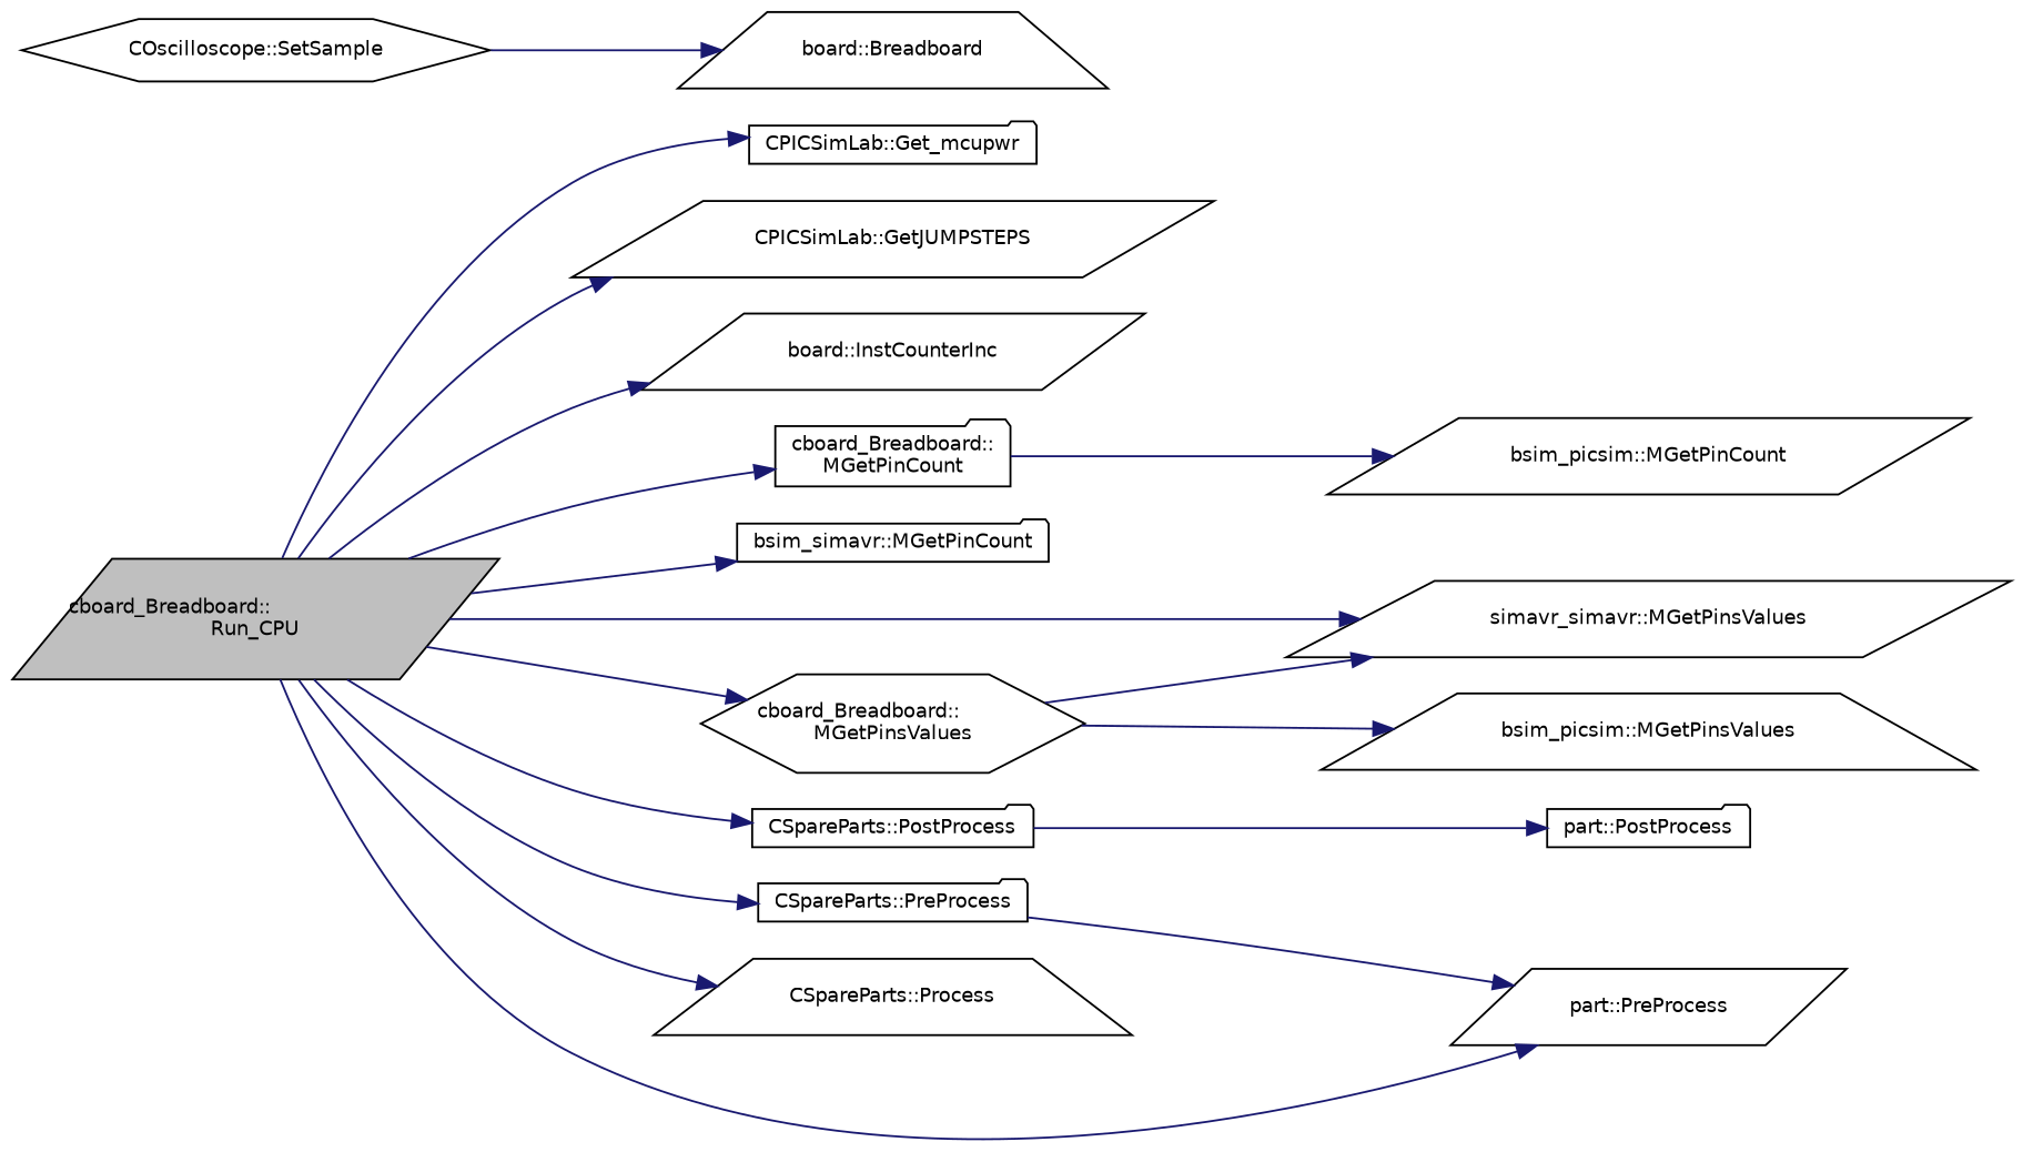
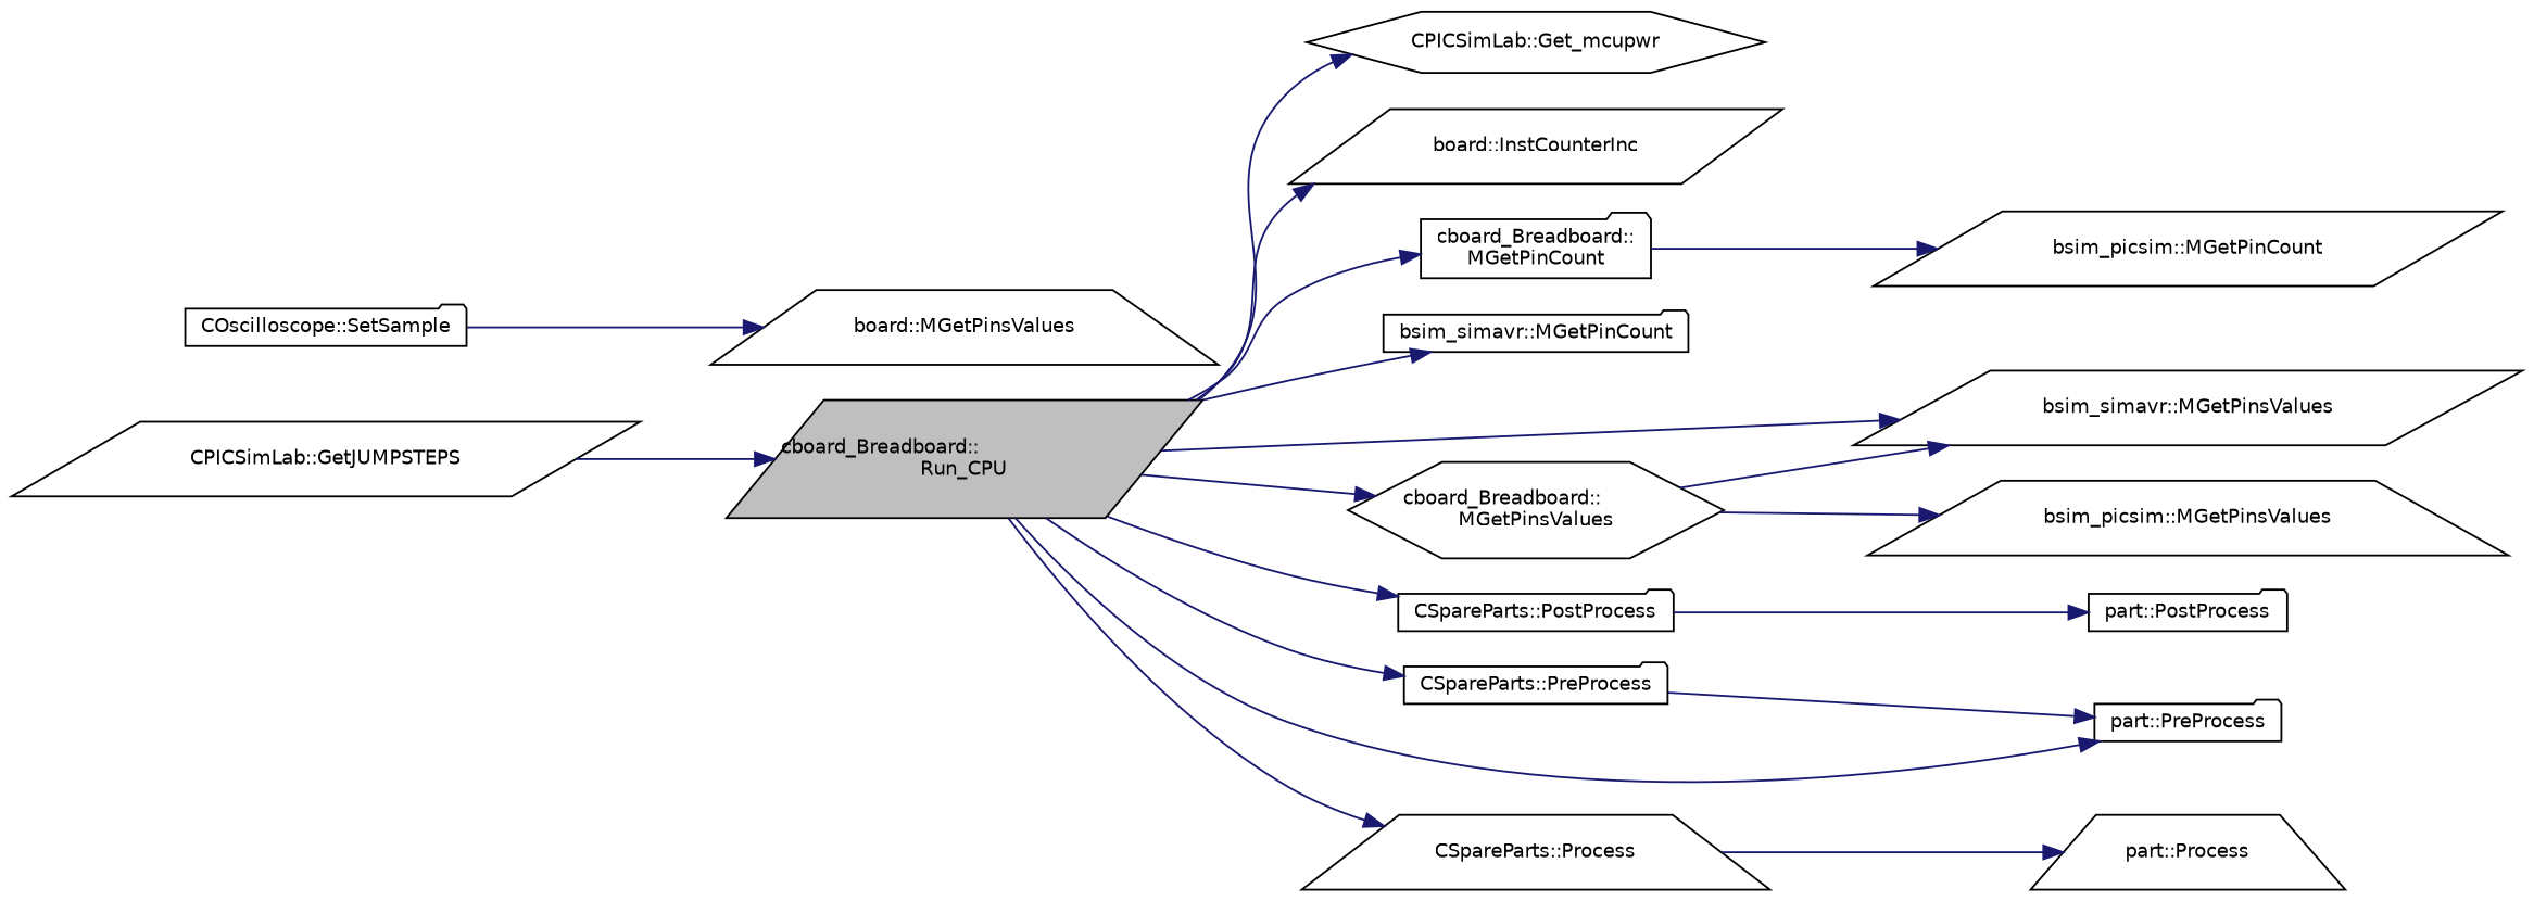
  digraph {
    rankdir=LR
    node [color=black fillcolor=white fontname=Helvetica fontsize=10 shape=folder style=filled]
    edge [color=midnightblue fontname=Helvetica fontsize=10 labelfontname=Helvetica labelfontsize=10 style=solid]
    n1 [fillcolor=grey75 fontcolor=black height=0.2 label="cboard_Breadboard::\lRun_CPU" shape=parallelogram width=0.4]
-   n2 [height=0.2 label="CPICSimLab::Get_mcupwr" width=0.4]
+   n2 [height=0.2 label="CPICSimLab::Get_mcupwr" shape=hexagon width=0.4]
    n3 [height=0.2 label="CPICSimLab::GetJUMPSTEPS" shape=parallelogram width=0.4]
    n4 [height=0.2 label="board::InstCounterInc" shape=parallelogram width=0.4]
    n5 [height=0.2 label="cboard_Breadboard::\lMGetPinCount" width=0.4]
    n6 [height=0.2 label="bsim_simavr::MGetPinCount" width=0.4]
    n7 [height=0.2 label="cboard_Breadboard::\lMGetPinsValues" shape=hexagon width=0.4]
-   n8 [height=0.2 label="simavr_simavr::MGetPinsValues" shape=parallelogram width=0.4]
+   n8 [height=0.2 label="bsim_simavr::MGetPinsValues" shape=parallelogram width=0.4]
    n9 [height=0.2 label="CSpareParts::PostProcess" width=0.4]
    n10 [height=0.2 label="CSpareParts::PreProcess" width=0.4]
    n11 [height=0.2 label="CSpareParts::Process" shape=trapezium width=0.4]
-   n12 [height=0.2 label="part::PreProcess" shape=parallelogram width=0.4]
+   n12 [height=0.2 label="part::PreProcess" width=0.4]
    n13 [height=0.2 label="bsim_picsim::MGetPinCount" shape=parallelogram width=0.4]
    n14 [height=0.2 label="bsim_picsim::MGetPinsValues" shape=trapezium width=0.4]
    n15 [height=0.2 label="part::PostProcess" width=0.4]
-   n17 [height=0.2 label="COscilloscope::SetSample" shape=hexagon width=0.4]
-   n18 [height=0.2 label="board::Breadboard" shape=trapezium width=0.4]
+   n16 [height=0.2 label="part::Process" shape=trapezium width=0.4]
+   n17 [height=0.2 label="COscilloscope::SetSample" width=0.4]
+   n18 [height=0.2 label="board::MGetPinsValues" shape=trapezium width=0.4]
    n1 -> n2
-   n1 -> n3
+   n3 -> n1
    n1 -> n4
    n1 -> n5
    n1 -> n6
    n1 -> n7
    n1 -> n8
    n1 -> n9
    n1 -> n10
    n1 -> n11
    n1 -> n12
    n5 -> n13
    n7 -> n8
    n7 -> n14
    n9 -> n15
    n10 -> n12
+   n11 -> n16
    n17 -> n18
  }
